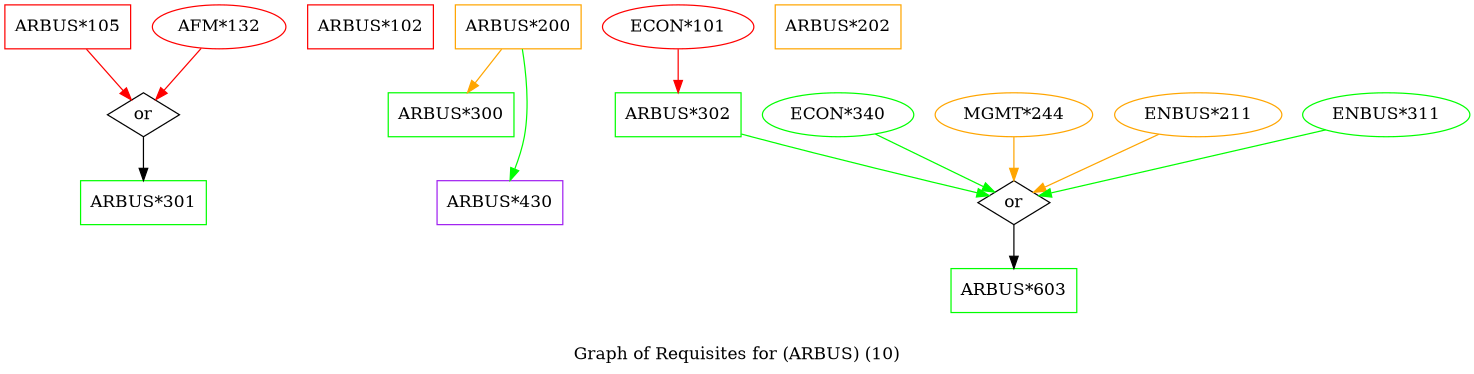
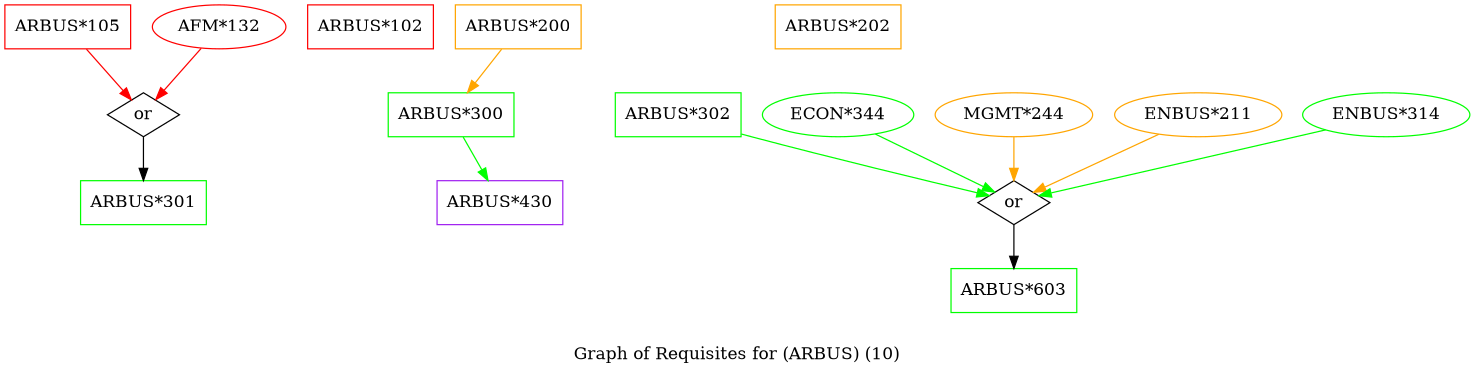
  strict digraph {
    label="Graph of Requisites for (ARBUS) (10)"
    node [color=green shape=box]
    edge [color=green]
    n1 [color=red height=0.5 label="ARBUS*105" width=1.4306]
    n2 [height=0.5 label=or shape=diamond width=0.81703 color=""]
    "ARBUS*301" [height=0.5 width=1.4306]
    "ARBUS*102" [color=red height=0.5 width=1.4306]
    "ARBUS*200" [color=orange height=0.5 width=1.4306]
    "ARBUS*300" [height=0.5 width=1.4306]
    n7 [color=purple height=0.5 label="ARBUS*430" width=1.4306]
-   "ECON*101" [color=red height=0.5 width=1.7151 shape=""]
    "ARBUS*302" [height=0.5 width=1.4306]
    n10 [height=0.5 label=or shape=diamond width=0.81703 color=""]
    n11 [height=0.5 label="ARBUS*603" width=1.4306]
    "ARBUS*202" [color=orange height=0.5 width=1.4306]
    "AFM*132" [color=red height=0.5 width=1.5165 shape=""]
-   "ECON*344" [height=0.5 width=1.7151 label="ECON*340" shape=""]
+   "ECON*344" [height=0.5 width=1.7151 shape=""]
    "MGMT*244" [color=orange height=0.5 width=1.7873 shape=""]
    "ENBUS*211" [color=orange height=0.5 width=1.8957 shape=""]
-   "ENBUS*311" [height=0.5 width=1.8957 shape=""]
+   "ENBUS*311" [height=0.5 width=1.8957 label="ENBUS*314" shape=""]
    n1 -> n2 [color=red]
    n2 -> "ARBUS*301" [color=""]
    "ARBUS*200" -> "ARBUS*300" [color=orange]
-   "ARBUS*200" -> n7
-   "ECON*101" -> "ARBUS*302" [color=red]
+   "ARBUS*300" -> n7
    "ARBUS*302" -> n10
    n10 -> n11 [color=""]
    "AFM*132" -> n2 [color=red]
    "ECON*344" -> n10
    "MGMT*244" -> n10 [color=orange]
    "ENBUS*211" -> n10 [color=orange]
    "ENBUS*311" -> n10
  }
